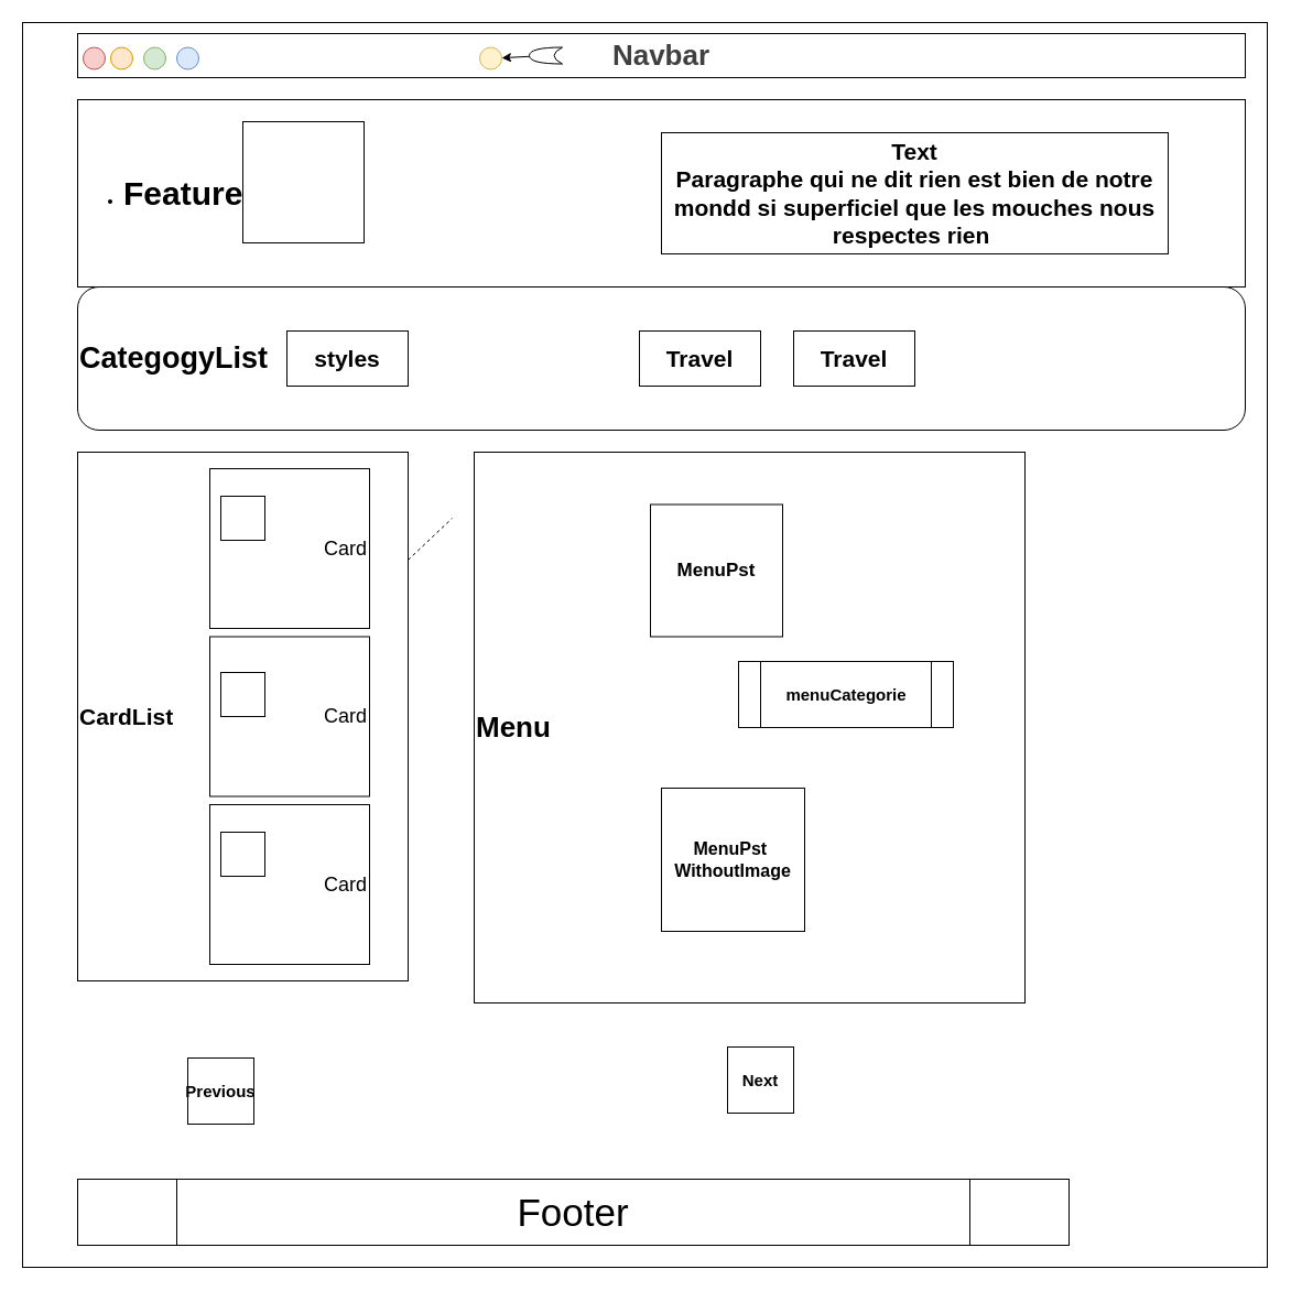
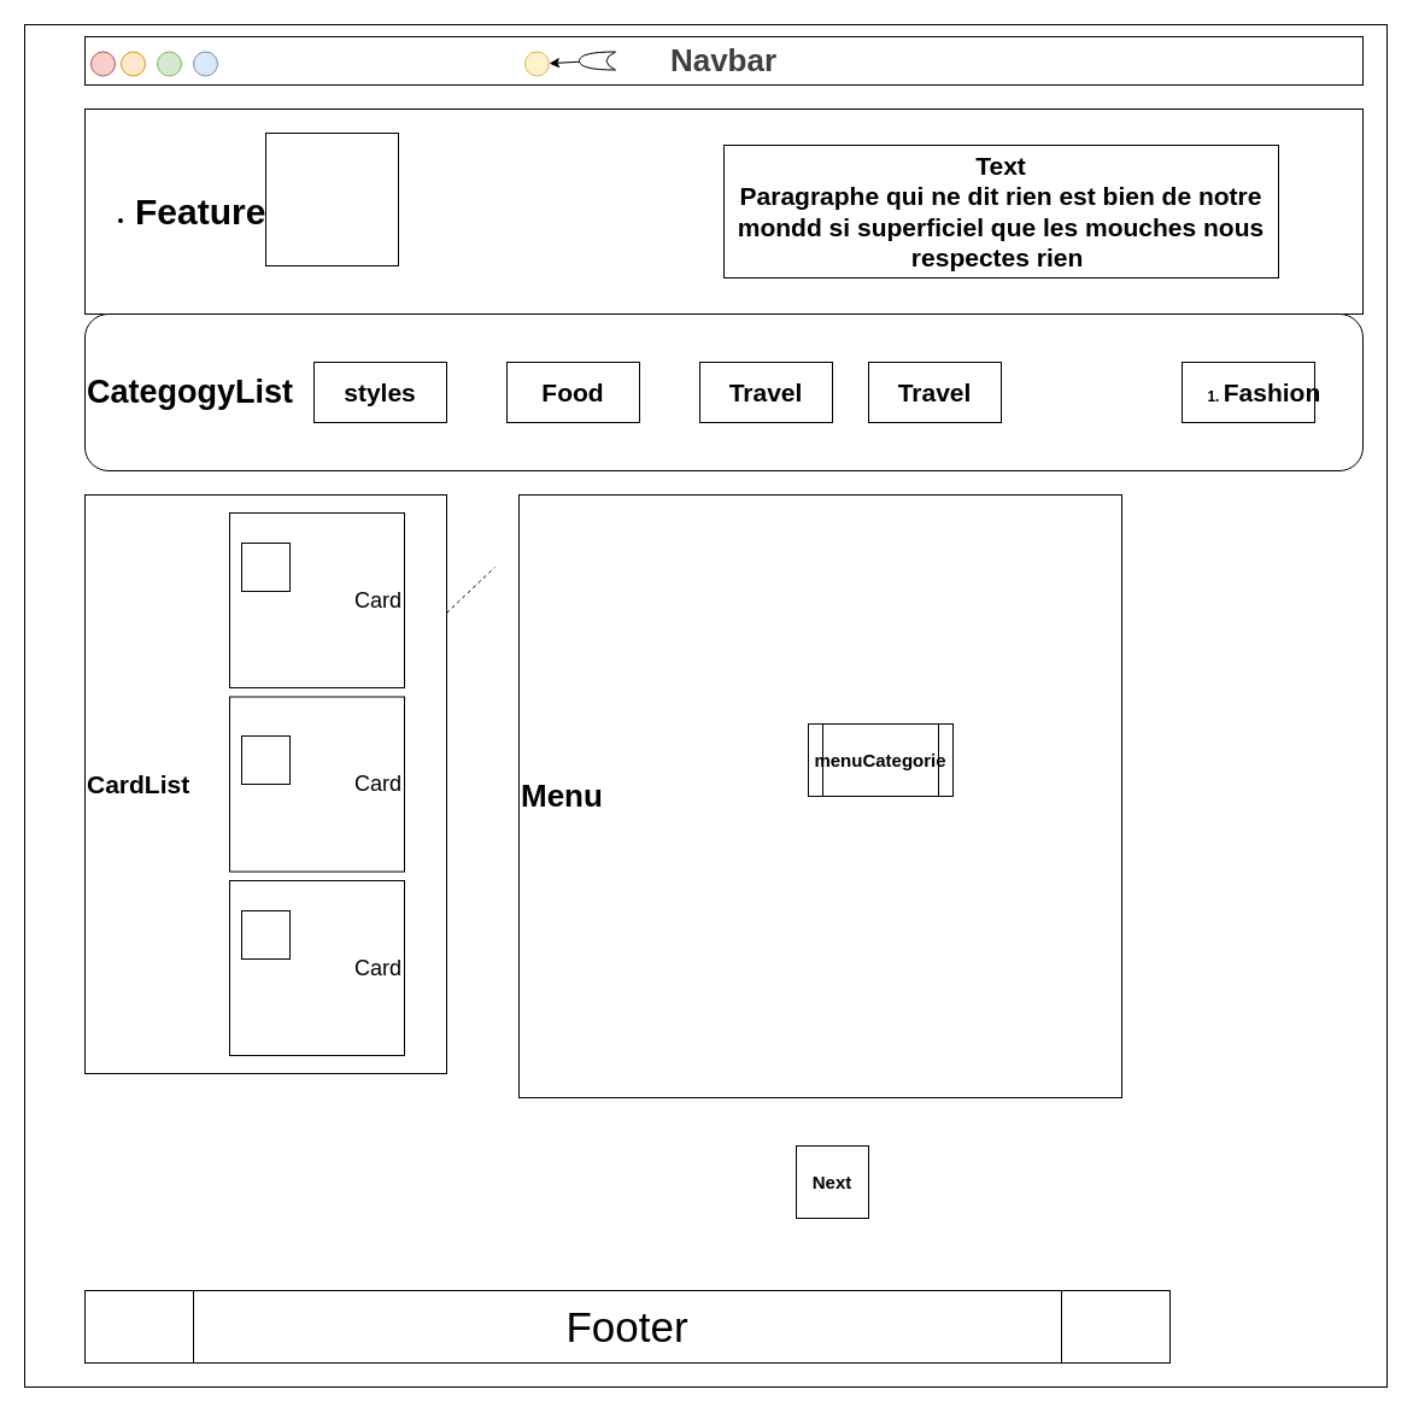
  <mxCell id="0" />
  <mxCell id="1" parent="0" />
  <mxCell id="2" value="" style="whiteSpace=wrap;html=1;aspect=fixed;" vertex="1" parent="1"><mxGeometry x="20" y="20" width="1130" height="1130" as="geometry" /></mxCell>
  <mxCell id="3" value="&lt;span style=&quot;color: rgb(63, 63, 63);&quot;&gt;&lt;font style=&quot;font-size: 26px;&quot;&gt;Navbar&lt;/font&gt;&lt;/span&gt;" style="rounded=0;whiteSpace=wrap;html=1;fontStyle=1" vertex="1" parent="1"><mxGeometry x="70" y="30" width="1060" height="40" as="geometry" /></mxCell>
  <mxCell id="4" value="&lt;ul&gt;&lt;li&gt;&lt;font style=&quot;font-size: 30px;&quot;&gt;&lt;b&gt;Featured&lt;/b&gt;&lt;/font&gt;&lt;/li&gt;&lt;/ul&gt;" style="rounded=0;whiteSpace=wrap;html=1;align=left;" vertex="1" parent="1"><mxGeometry x="70" y="90" width="1060" height="170" as="geometry" /></mxCell>
  <mxCell id="5" value="&lt;font style=&quot;font-size: 27px;&quot;&gt;&lt;b&gt;CategogyList&lt;/b&gt;&lt;/font&gt;" style="rounded=1;whiteSpace=wrap;html=1;align=left;" vertex="1" parent="1"><mxGeometry x="70" y="260" width="1060" height="130" as="geometry" /></mxCell>
  <mxCell id="6" value="" style="ellipse;whiteSpace=wrap;html=1;aspect=fixed;fillColor=#f8cecc;strokeColor=#b85450;" vertex="1" parent="1"><mxGeometry x="75" y="42.5" width="20" height="20" as="geometry" /></mxCell>
  <mxCell id="7" value="" style="ellipse;whiteSpace=wrap;html=1;aspect=fixed;fillColor=#dae8fc;strokeColor=#6c8ebf;" vertex="1" parent="1"><mxGeometry x="160" y="42.5" width="20" height="20" as="geometry" /></mxCell>
  <mxCell id="8" value="" style="ellipse;whiteSpace=wrap;html=1;aspect=fixed;fillColor=#d5e8d4;strokeColor=#82b366;" vertex="1" parent="1"><mxGeometry x="130" y="42.5" width="20" height="20" as="geometry" /></mxCell>
  <mxCell id="9" value="" style="ellipse;whiteSpace=wrap;html=1;aspect=fixed;fillColor=#ffe6cc;strokeColor=#d79b00;" vertex="1" parent="1"><mxGeometry x="100" y="42.5" width="20" height="20" as="geometry" /></mxCell>
  <mxCell id="10" value="" style="ellipse;whiteSpace=wrap;html=1;aspect=fixed;fillColor=#fff2cc;strokeColor=#d6b656;" vertex="1" parent="1"><mxGeometry x="435" y="42.5" width="20" height="20" as="geometry" /></mxCell>
  <mxCell id="11" value="" style="edgeStyle=none;html=1;" edge="1" parent="1" source="12" target="10"><mxGeometry relative="1" as="geometry" /></mxCell>
  <mxCell id="12" value="" style="shape=xor;whiteSpace=wrap;html=1;rotation=-180;" vertex="1" parent="1"><mxGeometry x="480" y="42.5" width="30" height="15" as="geometry" /></mxCell>
  <mxCell id="13" value="&lt;font style=&quot;font-size: 21px;&quot;&gt;Travel&lt;/font&gt;" style="rounded=0;whiteSpace=wrap;html=1;fontStyle=1" vertex="1" parent="1"><mxGeometry x="720" y="300" width="110" height="50" as="geometry" /></mxCell>
+ <mxCell id="14" value="&lt;font style=&quot;font-size: 21px;&quot;&gt;Food&lt;/font&gt;" style="rounded=0;whiteSpace=wrap;html=1;fontStyle=1" vertex="1" parent="1"><mxGeometry x="420" y="300" width="110" height="50" as="geometry" /></mxCell>
  <mxCell id="15" value="&lt;font style=&quot;font-size: 21px;&quot;&gt;styles&lt;/font&gt;" style="rounded=0;whiteSpace=wrap;html=1;fontStyle=1" vertex="1" parent="1"><mxGeometry x="260" y="300" width="110" height="50" as="geometry" /></mxCell>
  <mxCell id="16" value="" style="whiteSpace=wrap;html=1;aspect=fixed;" vertex="1" parent="1"><mxGeometry x="220" y="110" width="110" height="110" as="geometry" /></mxCell>
  <mxCell id="17" value="" style="endArrow=none;dashed=1;html=1;" edge="1" parent="1" source="19"><mxGeometry width="50" height="50" relative="1" as="geometry"><mxPoint x="360" y="520" as="sourcePoint" /><mxPoint x="410" y="470" as="targetPoint" /></mxGeometry></mxCell>
  <mxCell id="18" value="" style="endArrow=none;dashed=1;html=1;" edge="1" parent="1" target="19"><mxGeometry width="50" height="50" relative="1" as="geometry"><mxPoint x="360" y="520" as="sourcePoint" /><mxPoint x="410" y="470" as="targetPoint" /></mxGeometry></mxCell>
  <mxCell id="19" value="&lt;div style=&quot;&quot;&gt;&lt;span style=&quot;background-color: transparent;&quot;&gt;&lt;font style=&quot;font-size: 21px;&quot;&gt;CardList&lt;/font&gt;&lt;/span&gt;&lt;/div&gt;" style="rounded=0;whiteSpace=wrap;html=1;fontStyle=1;align=left;" vertex="1" parent="1"><mxGeometry x="70" y="410" width="300" height="480" as="geometry" /></mxCell>
  <mxCell id="20" value="&lt;div style=&quot;&quot;&gt;&lt;span style=&quot;font-size: 18px; background-color: transparent;&quot;&gt;Card&lt;/span&gt;&lt;/div&gt;" style="whiteSpace=wrap;html=1;aspect=fixed;align=right;" vertex="1" parent="1"><mxGeometry x="190" y="425" width="145" height="145" as="geometry" /></mxCell>
  <mxCell id="21" value="" style="whiteSpace=wrap;html=1;aspect=fixed;" vertex="1" parent="1"><mxGeometry x="200" y="450" width="40" height="40" as="geometry" /></mxCell>
  <mxCell id="22" value="&lt;div style=&quot;&quot;&gt;&lt;span style=&quot;font-size: 18px; background-color: transparent;&quot;&gt;Card&lt;/span&gt;&lt;/div&gt;" style="whiteSpace=wrap;html=1;aspect=fixed;align=right;" vertex="1" parent="1"><mxGeometry x="190" y="577.5" width="145" height="145" as="geometry" /></mxCell>
  <mxCell id="23" value="" style="whiteSpace=wrap;html=1;aspect=fixed;" vertex="1" parent="1"><mxGeometry x="200" y="610" width="40" height="40" as="geometry" /></mxCell>
  <mxCell id="24" value="&lt;div style=&quot;&quot;&gt;&lt;span style=&quot;font-size: 18px; background-color: transparent;&quot;&gt;Card&lt;/span&gt;&lt;/div&gt;" style="whiteSpace=wrap;html=1;aspect=fixed;align=right;" vertex="1" parent="1"><mxGeometry x="190" y="730" width="145" height="145" as="geometry" /></mxCell>
  <mxCell id="25" value="" style="whiteSpace=wrap;html=1;aspect=fixed;" vertex="1" parent="1"><mxGeometry x="200" y="755" width="40" height="40" as="geometry" /></mxCell>
+ <mxCell id="26" value="&lt;ol&gt;&lt;li&gt;&lt;font style=&quot;font-size: 21px;&quot;&gt;Fashion&lt;/font&gt;&lt;/li&gt;&lt;/ol&gt;" style="rounded=0;whiteSpace=wrap;html=1;fontStyle=1" vertex="1" parent="1"><mxGeometry x="980" y="300" width="110" height="50" as="geometry" /></mxCell>
  <mxCell id="27" value="&lt;font style=&quot;font-size: 26px;&quot;&gt;&lt;b&gt;Menu&lt;/b&gt;&lt;/font&gt;" style="whiteSpace=wrap;html=1;aspect=fixed;align=left;" vertex="1" parent="1"><mxGeometry x="430" y="410" width="500" height="500" as="geometry" /></mxCell>
- <mxCell id="28" value="&lt;b&gt;&lt;font style=&quot;font-size: 15px;&quot;&gt;Previous&lt;/font&gt;&lt;/b&gt;" style="whiteSpace=wrap;html=1;aspect=fixed;" vertex="1" parent="1"><mxGeometry x="170" y="960" width="60" height="60" as="geometry" /></mxCell>
  <mxCell id="29" value="&lt;b&gt;&lt;font style=&quot;font-size: 15px;&quot;&gt;Next&lt;/font&gt;&lt;/b&gt;" style="whiteSpace=wrap;html=1;aspect=fixed;" vertex="1" parent="1"><mxGeometry x="660" y="950" width="60" height="60" as="geometry" /></mxCell>
- <mxCell id="30" value="&lt;span style=&quot;color: rgb(0, 0, 0);&quot;&gt;&lt;font style=&quot;font-size: 17px;&quot;&gt;&lt;b&gt;MenuPst&lt;/b&gt;&lt;/font&gt;&lt;/span&gt;" style="whiteSpace=wrap;html=1;aspect=fixed;" vertex="1" parent="1"><mxGeometry x="590" y="457.5" width="120" height="120" as="geometry" /></mxCell>
- <mxCell id="31" value="&lt;font style=&quot;font-size: 16px;&quot;&gt;&lt;b&gt;MenuPst&amp;nbsp;&lt;/b&gt;&lt;/font&gt;&lt;div&gt;&lt;font style=&quot;font-size: 16px;&quot;&gt;&lt;b&gt;WithoutImage&lt;/b&gt;&lt;/font&gt;&lt;/div&gt;" style="whiteSpace=wrap;html=1;aspect=fixed;" vertex="1" parent="1"><mxGeometry x="600" y="715" width="130" height="130" as="geometry" /></mxCell>
- <mxCell id="32" value="&lt;b&gt;&lt;font style=&quot;font-size: 15px;&quot;&gt;menuCategorie&lt;/font&gt;&lt;/b&gt;" style="shape=process;whiteSpace=wrap;html=1;backgroundOutline=1;" vertex="1" parent="1"><mxGeometry x="670" y="600" width="195" height="60" as="geometry" /></mxCell>
+ <mxCell id="32" value="&lt;b&gt;&lt;font style=&quot;font-size: 15px;&quot;&gt;menuCategorie&lt;/font&gt;&lt;/b&gt;" style="shape=process;whiteSpace=wrap;html=1;backgroundOutline=1;" vertex="1" parent="1"><mxGeometry x="670" y="600" width="120" height="60" as="geometry" /></mxCell>
  <mxCell id="33" value="&lt;font style=&quot;font-size: 35px;&quot;&gt;Footer&lt;/font&gt;" style="shape=process;whiteSpace=wrap;html=1;backgroundOutline=1;" vertex="1" parent="1"><mxGeometry x="70" y="1070" width="900" height="60" as="geometry" /></mxCell>
  <mxCell id="34" value="&lt;font style=&quot;font-size: 21px;&quot;&gt;Travel&lt;/font&gt;" style="rounded=0;whiteSpace=wrap;html=1;fontStyle=1" vertex="1" parent="1"><mxGeometry x="580" y="300" width="110" height="50" as="geometry" /></mxCell>
  <mxCell id="35" value="&lt;font style=&quot;font-size: 21px;&quot;&gt;Text&lt;/font&gt;&lt;div&gt;&lt;font style=&quot;font-size: 21px;&quot;&gt;Paragraphe qui ne dit rien est bien de notre mondd si superficiel que les mouches nous respectes rien&amp;nbsp;&lt;/font&gt;&lt;/div&gt;" style="rounded=0;whiteSpace=wrap;html=1;fontStyle=1" vertex="1" parent="1"><mxGeometry x="600" y="120" width="460" height="110" as="geometry" /></mxCell>
